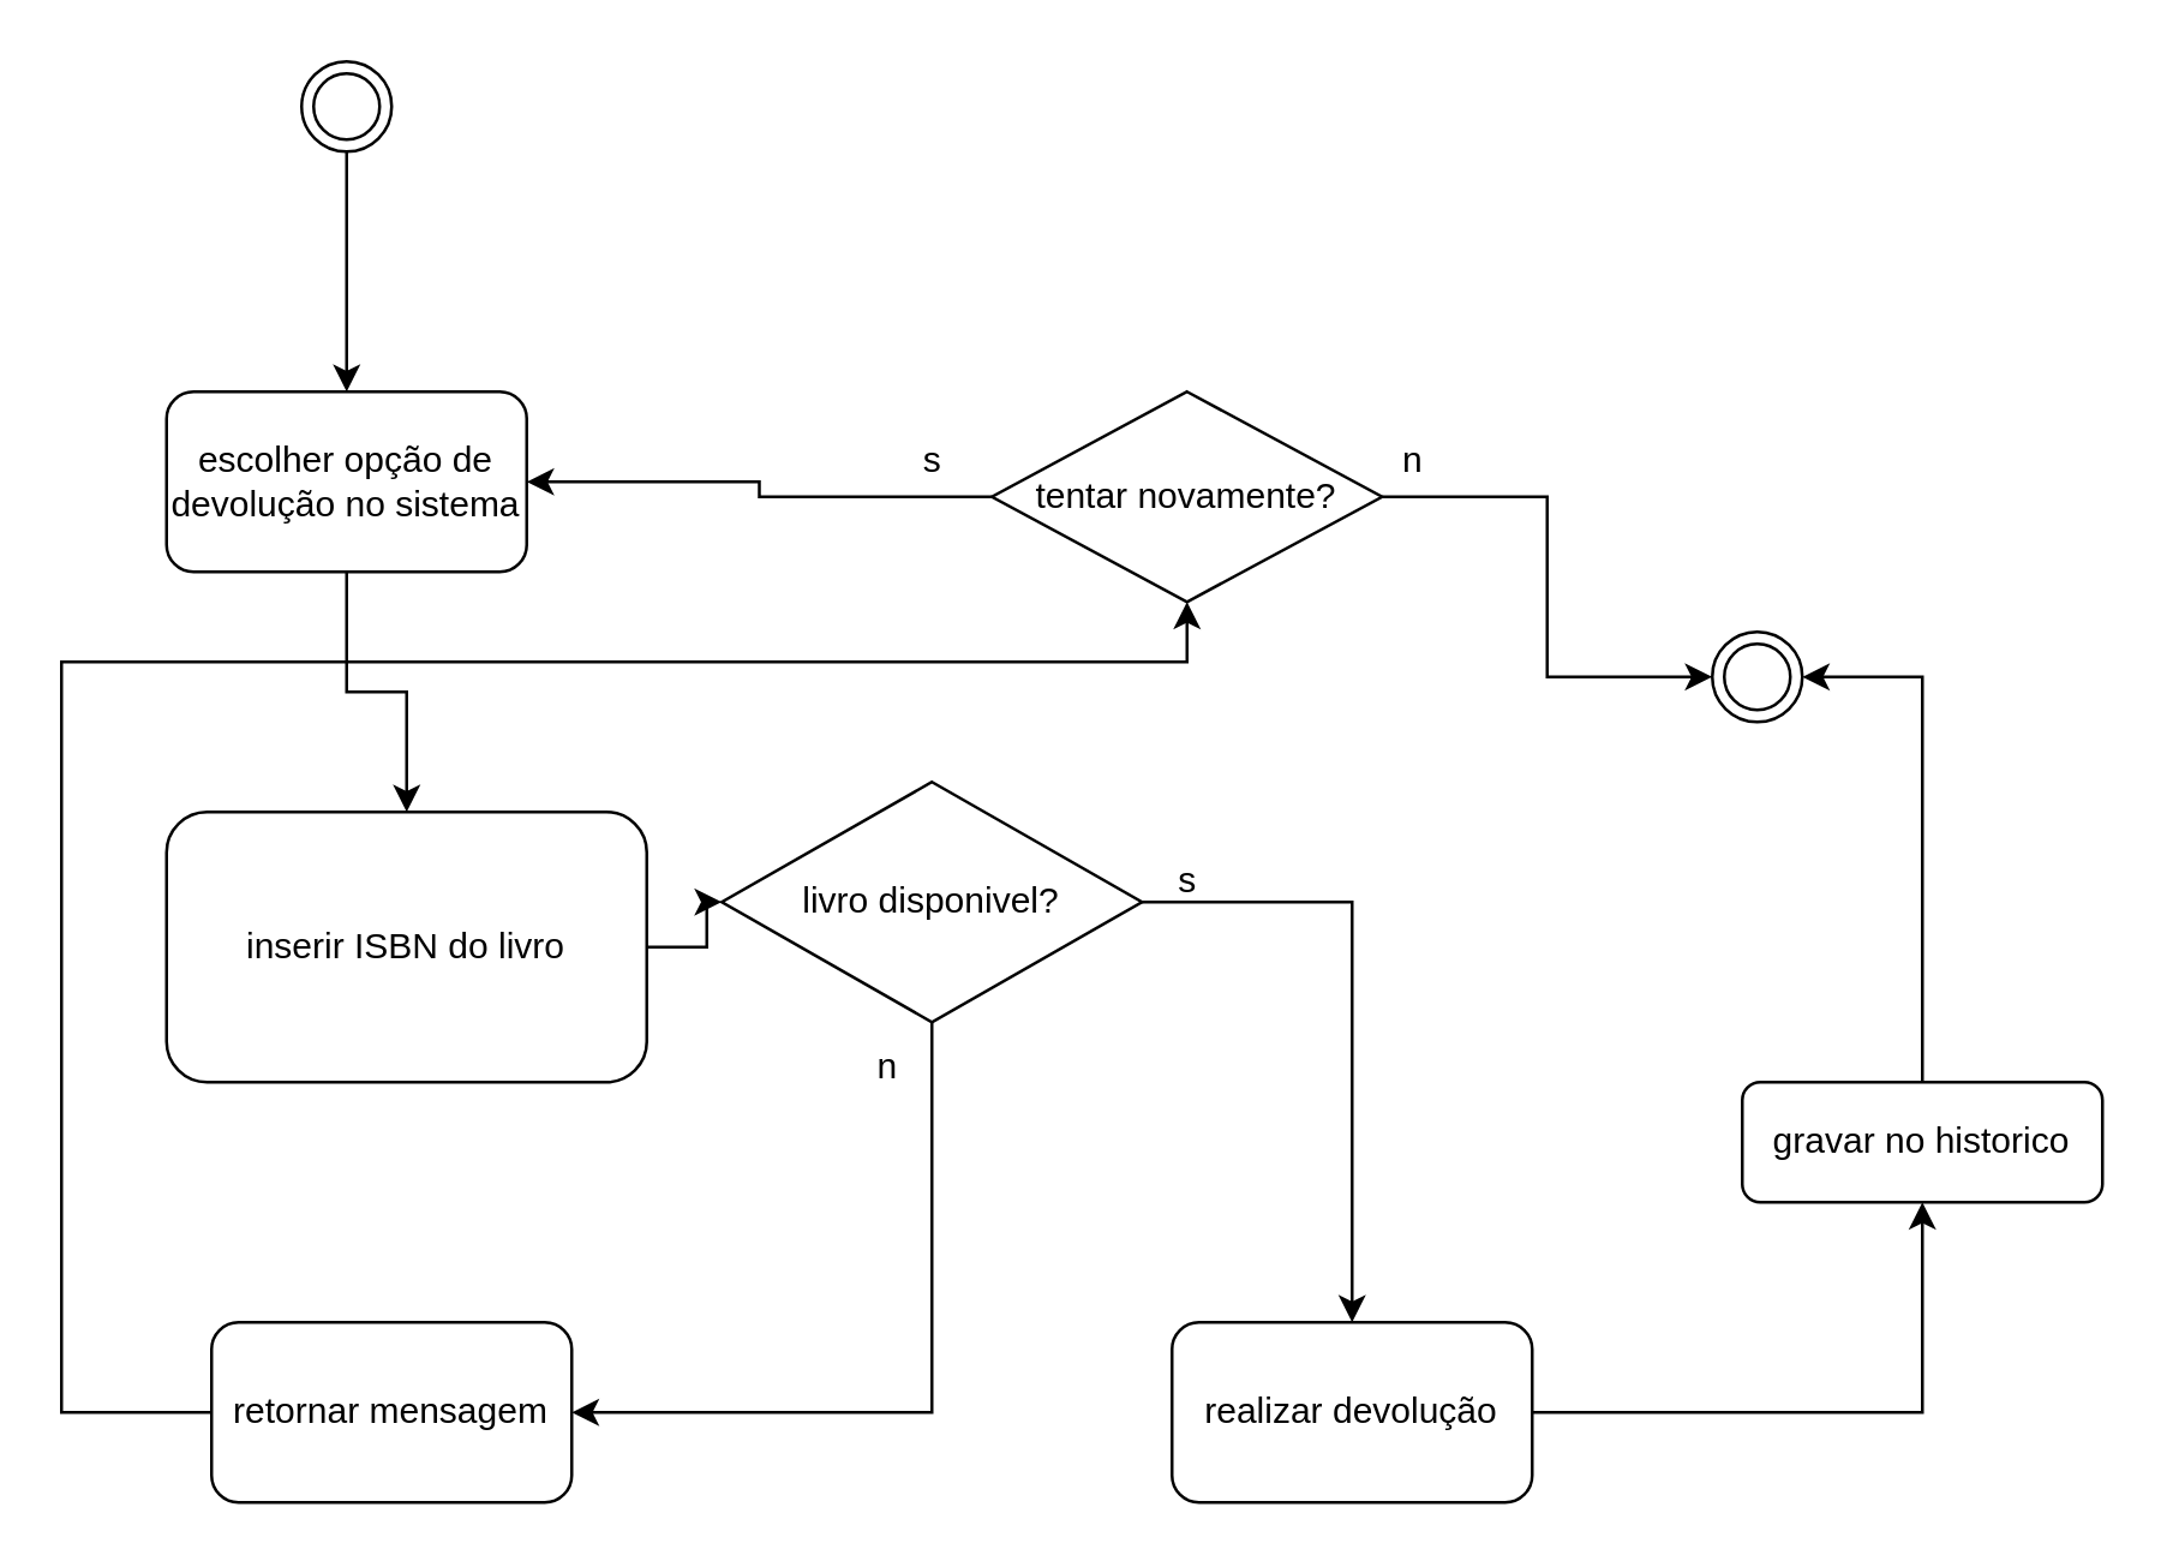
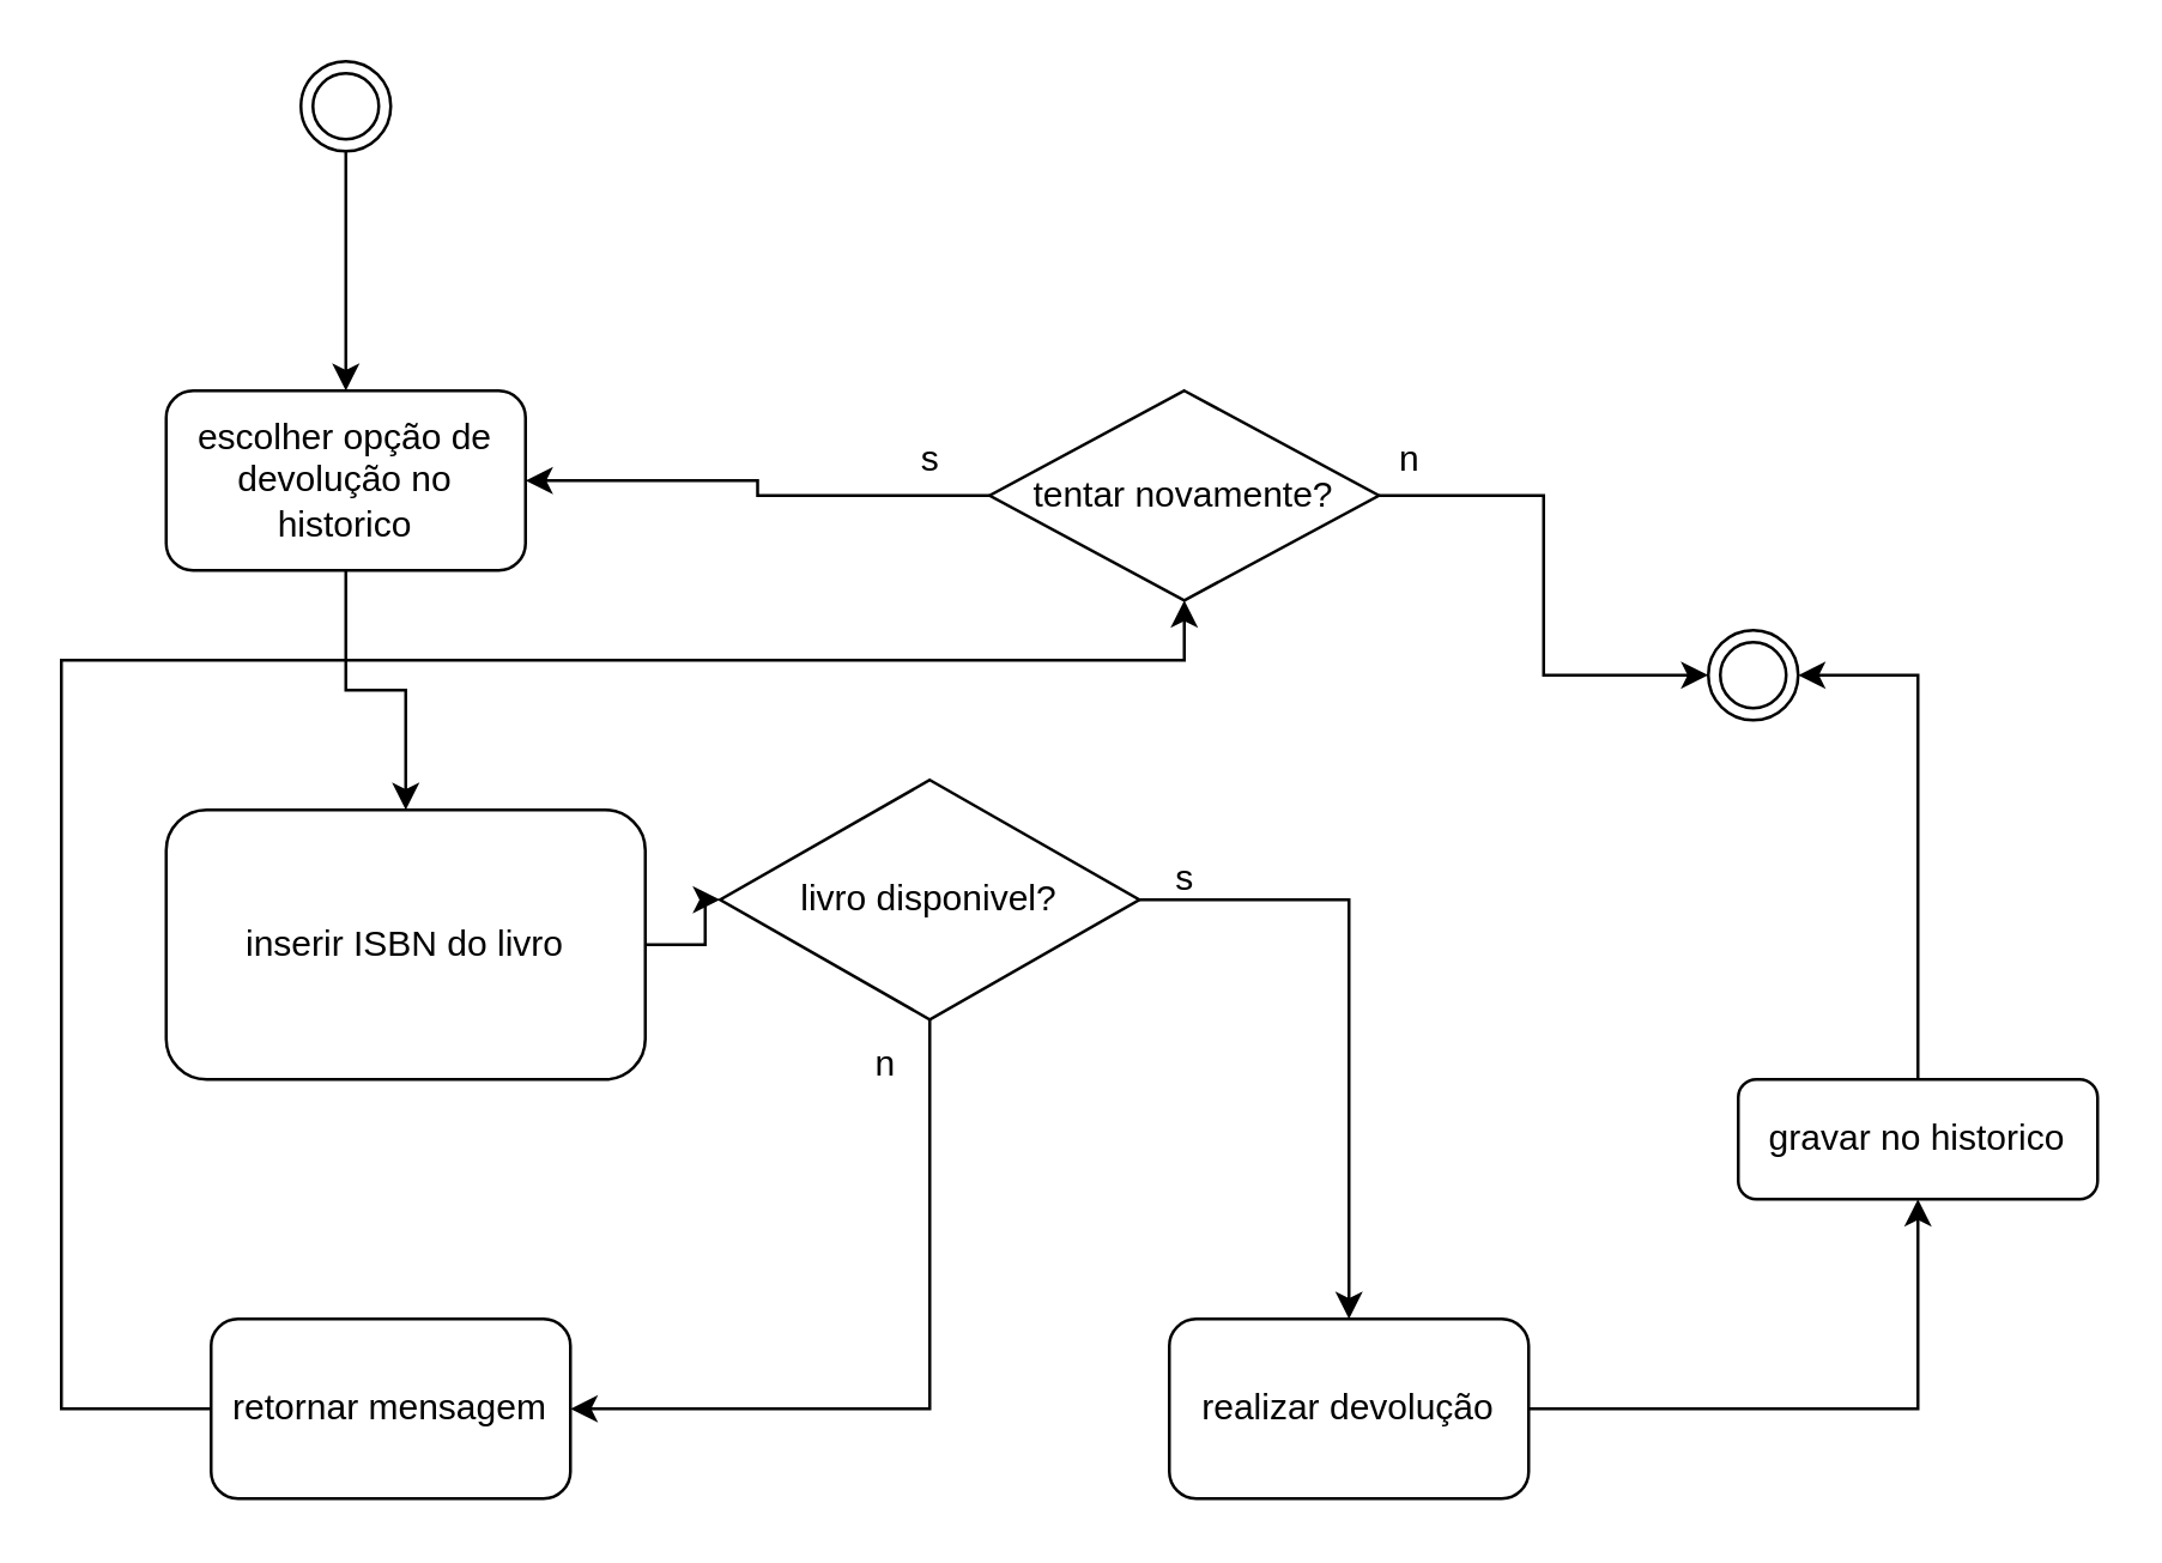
  <mxCell id="0" />
  <mxCell id="1" parent="0" />
  <mxCell id="2" style="edgeStyle=orthogonalEdgeStyle;rounded=0;orthogonalLoop=1;jettySize=auto;html=1;" edge="1" parent="1" source="3" target="5"><mxGeometry relative="1" as="geometry" /></mxCell>
  <mxCell id="3" value="" style="ellipse;html=1;shape=endState;" vertex="1" parent="1"><mxGeometry x="100" y="20" width="30" height="30" as="geometry" /></mxCell>
  <mxCell id="4" style="edgeStyle=orthogonalEdgeStyle;rounded=0;orthogonalLoop=1;jettySize=auto;html=1;" edge="1" parent="1" source="5" target="7"><mxGeometry relative="1" as="geometry" /></mxCell>
- <mxCell id="5" value="escolher opção de devolução no sistema" style="rounded=1;whiteSpace=wrap;html=1;" vertex="1" parent="1"><mxGeometry x="55" y="130" width="120" height="60" as="geometry" /></mxCell>
+ <mxCell id="5" value="escolher opção de devolução no historico" style="rounded=1;whiteSpace=wrap;html=1;" vertex="1" parent="1"><mxGeometry x="55" y="130" width="120" height="60" as="geometry" /></mxCell>
  <mxCell id="6" style="edgeStyle=orthogonalEdgeStyle;rounded=0;orthogonalLoop=1;jettySize=auto;html=1;entryX=0;entryY=0.5;entryDx=0;entryDy=0;" edge="1" parent="1" source="7" target="15"><mxGeometry relative="1" as="geometry" /></mxCell>
  <mxCell id="7" value="inserir ISBN do livro" style="rounded=1;whiteSpace=wrap;html=1;" vertex="1" parent="1"><mxGeometry x="55" y="270" width="160" height="90" as="geometry" /></mxCell>
  <mxCell id="8" style="edgeStyle=orthogonalEdgeStyle;rounded=0;orthogonalLoop=1;jettySize=auto;html=1;entryX=0.5;entryY=1;entryDx=0;entryDy=0;" edge="1" parent="1" source="9" target="12"><mxGeometry relative="1" as="geometry"><Array as="points"><mxPoint x="20" y="470" /><mxPoint x="20" y="220" /><mxPoint x="395" y="220" /></Array></mxGeometry></mxCell>
  <mxCell id="9" value="retornar mensagem" style="rounded=1;whiteSpace=wrap;html=1;" vertex="1" parent="1"><mxGeometry x="70" y="440" width="120" height="60" as="geometry" /></mxCell>
  <mxCell id="10" style="edgeStyle=orthogonalEdgeStyle;rounded=0;orthogonalLoop=1;jettySize=auto;html=1;entryX=0;entryY=0.5;entryDx=0;entryDy=0;" edge="1" parent="1" source="12" target="20"><mxGeometry relative="1" as="geometry" /></mxCell>
  <mxCell id="11" style="edgeStyle=orthogonalEdgeStyle;rounded=0;orthogonalLoop=1;jettySize=auto;html=1;" edge="1" parent="1" source="12" target="5"><mxGeometry relative="1" as="geometry" /></mxCell>
  <mxCell id="12" value="tentar novamente?" style="rhombus;whiteSpace=wrap;html=1;" vertex="1" parent="1"><mxGeometry x="330" y="130" width="130" height="70" as="geometry" /></mxCell>
  <mxCell id="13" style="edgeStyle=orthogonalEdgeStyle;rounded=0;orthogonalLoop=1;jettySize=auto;html=1;entryX=0.5;entryY=0;entryDx=0;entryDy=0;" edge="1" parent="1" source="15" target="17"><mxGeometry relative="1" as="geometry" /></mxCell>
  <mxCell id="14" style="edgeStyle=orthogonalEdgeStyle;rounded=0;orthogonalLoop=1;jettySize=auto;html=1;entryX=1;entryY=0.5;entryDx=0;entryDy=0;" edge="1" parent="1" source="15" target="9"><mxGeometry relative="1" as="geometry"><Array as="points"><mxPoint x="310" y="470" /></Array></mxGeometry></mxCell>
  <mxCell id="15" value="livro disponivel?" style="rhombus;whiteSpace=wrap;html=1;" vertex="1" parent="1"><mxGeometry x="240" y="260" width="140" height="80" as="geometry" /></mxCell>
  <mxCell id="16" style="edgeStyle=orthogonalEdgeStyle;rounded=0;orthogonalLoop=1;jettySize=auto;html=1;entryX=0.5;entryY=1;entryDx=0;entryDy=0;" edge="1" parent="1" source="17" target="19"><mxGeometry relative="1" as="geometry"><mxPoint x="820" y="430" as="targetPoint" /></mxGeometry></mxCell>
  <mxCell id="17" value="realizar devolução" style="rounded=1;whiteSpace=wrap;html=1;" vertex="1" parent="1"><mxGeometry x="390" y="440" width="120" height="60" as="geometry" /></mxCell>
  <mxCell id="18" style="edgeStyle=orthogonalEdgeStyle;rounded=0;orthogonalLoop=1;jettySize=auto;html=1;entryX=1;entryY=0.5;entryDx=0;entryDy=0;" edge="1" parent="1" source="19" target="20"><mxGeometry relative="1" as="geometry" /></mxCell>
  <mxCell id="19" value="gravar no historico" style="rounded=1;whiteSpace=wrap;html=1;" vertex="1" parent="1"><mxGeometry x="580" y="360" width="120" height="40" as="geometry" /></mxCell>
  <mxCell id="20" value="" style="ellipse;html=1;shape=endState;" vertex="1" parent="1"><mxGeometry x="570" y="210" width="30" height="30" as="geometry" /></mxCell>
  <mxCell id="21" value="s" style="text;html=1;align=center;verticalAlign=middle;resizable=0;points=[];autosize=1;strokeColor=none;fillColor=none;" vertex="1" parent="1"><mxGeometry x="380" y="278" width="30" height="30" as="geometry" /></mxCell>
  <mxCell id="22" value="n" style="text;html=1;align=center;verticalAlign=middle;resizable=0;points=[];autosize=1;strokeColor=none;fillColor=none;" vertex="1" parent="1"><mxGeometry x="280" y="340" width="30" height="30" as="geometry" /></mxCell>
  <mxCell id="23" value="s" style="text;html=1;align=center;verticalAlign=middle;resizable=0;points=[];autosize=1;strokeColor=none;fillColor=none;" vertex="1" parent="1"><mxGeometry x="295" y="138" width="30" height="30" as="geometry" /></mxCell>
  <mxCell id="24" value="n" style="text;html=1;align=center;verticalAlign=middle;resizable=0;points=[];autosize=1;strokeColor=none;fillColor=none;" vertex="1" parent="1"><mxGeometry x="455" y="138" width="30" height="30" as="geometry" /></mxCell>
